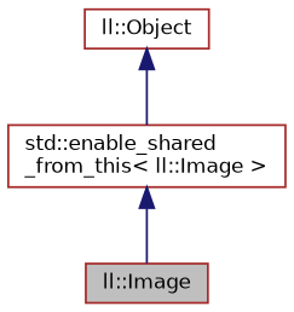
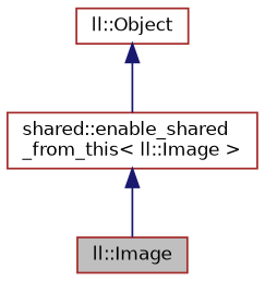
  digraph {
    node [color=brown fillcolor=white fontname=Helvetica fontsize=10 shape=record style=filled]
    edge [color=midnightblue dir=back fontname=Helvetica fontsize=10 labelfontname=Helvetica labelfontsize=10 style=solid]
    n1 [fillcolor=grey75 fontcolor=black height=0.2 label="ll::Image" width=0.4]
    n2 [height=0.2 label="ll::Object" width=0.4]
-   n3 [height=0.2 label="std::enable_shared\l_from_this\< ll::Image \>" width=0.4]
+   n3 [height=0.2 label="shared::enable_shared\l_from_this\< ll::Image \>" width=0.4]
    n2 -> n3
    n3 -> n1
  }
